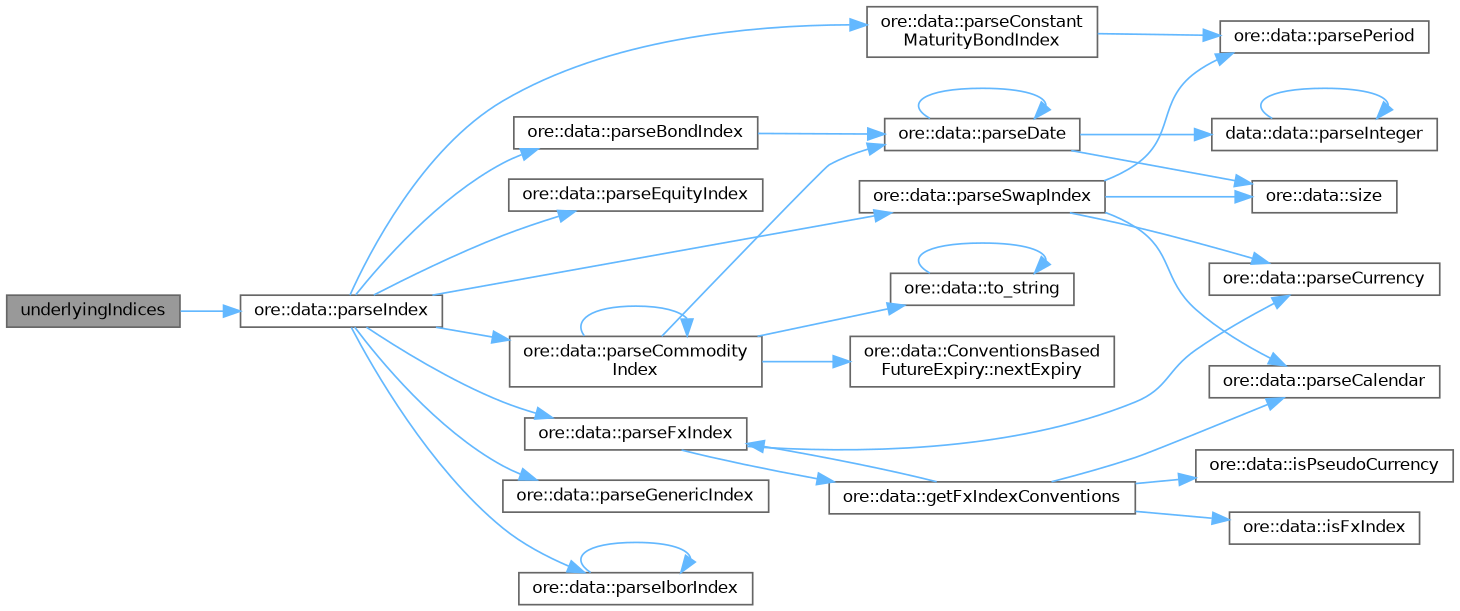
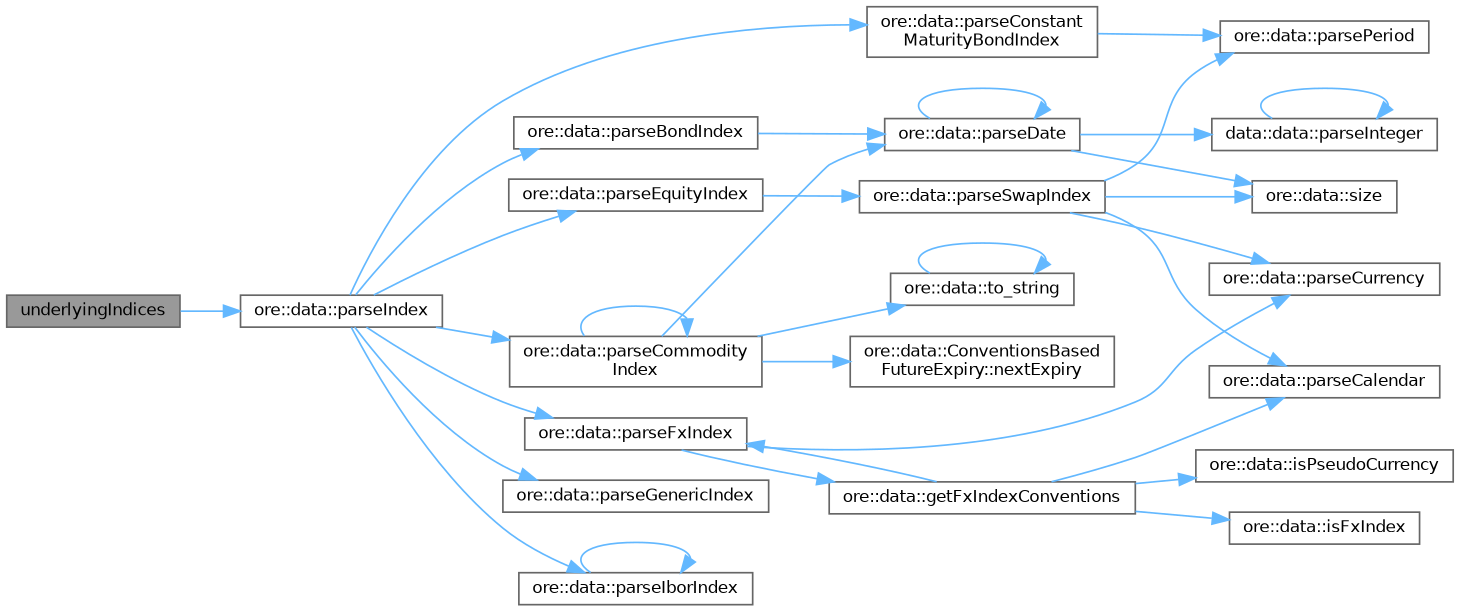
  digraph {
    rankdir=LR
    node [color=grey40 fillcolor=white fontname=Helvetica fontsize=10 shape=box style=filled]
    edge [color=steelblue1 fontname=Helvetica fontsize=10 labelfontname=Helvetica labelfontsize=10 style=solid]
    n1 [color=gray40 fillcolor=grey60 fontcolor=black height=0.2 label=underlyingIndices width=0.4]
    n2 [height=0.2 label="ore::data::parseIndex" width=0.4]
    n3 [height=0.2 label="ore::data::parseBondIndex" width=0.4]
    n4 [height=0.2 label="ore::data::parseCommodity\lIndex" width=0.4]
    n5 [height=0.2 label="ore::data::parseConstant\lMaturityBondIndex" width=0.4]
    n6 [height=0.2 label="ore::data::parseEquityIndex" width=0.4]
    n7 [height=0.2 label="ore::data::parseFxIndex" width=0.4]
    n8 [height=0.2 label="ore::data::parseGenericIndex" width=0.4]
    n9 [height=0.2 label="ore::data::parseIborIndex" width=0.4]
    n10 [height=0.2 label="ore::data::parseSwapIndex" width=0.4]
    n11 [height=0.2 label="ore::data::parseDate" width=0.4]
    n12 [height=0.2 label="ore::data::ConventionsBased\lFutureExpiry::nextExpiry" width=0.4]
    n13 [height=0.2 label="ore::data::to_string" width=0.4]
    n14 [height=0.2 label="ore::data::parsePeriod" width=0.4]
    n15 [height=0.2 label="ore::data::getFxIndexConventions" width=0.4]
    n16 [height=0.2 label="ore::data::parseCurrency" width=0.4]
    n17 [height=0.2 label="ore::data::size" width=0.4]
    n18 [height=0.2 label="ore::data::parseCalendar" width=0.4]
    n19 [height=0.2 label="data::data::parseInteger" width=0.4]
    n20 [height=0.2 label="ore::data::isFxIndex" width=0.4]
    n21 [height=0.2 label="ore::data::isPseudoCurrency" width=0.4]
    n1 -> n2
    n2 -> n3
    n2 -> n4
    n2 -> n5
    n2 -> n6
    n2 -> n7
    n2 -> n8
    n2 -> n9
-   n2 -> n10
+   n6 -> n10
    n3 -> n11
    n4 -> n4
    n4 -> n11
    n4 -> n12
    n4 -> n13
    n5 -> n14
    n7 -> n15
    n7 -> n16
    n9 -> n9
    n10 -> n14
    n10 -> n16
    n10 -> n17
    n10 -> n18
    n11 -> n11
    n11 -> n17
    n11 -> n19
    n13 -> n13
    n15 -> n7
    n15 -> n18
    n15 -> n20
    n15 -> n21
    n19 -> n19
  }
